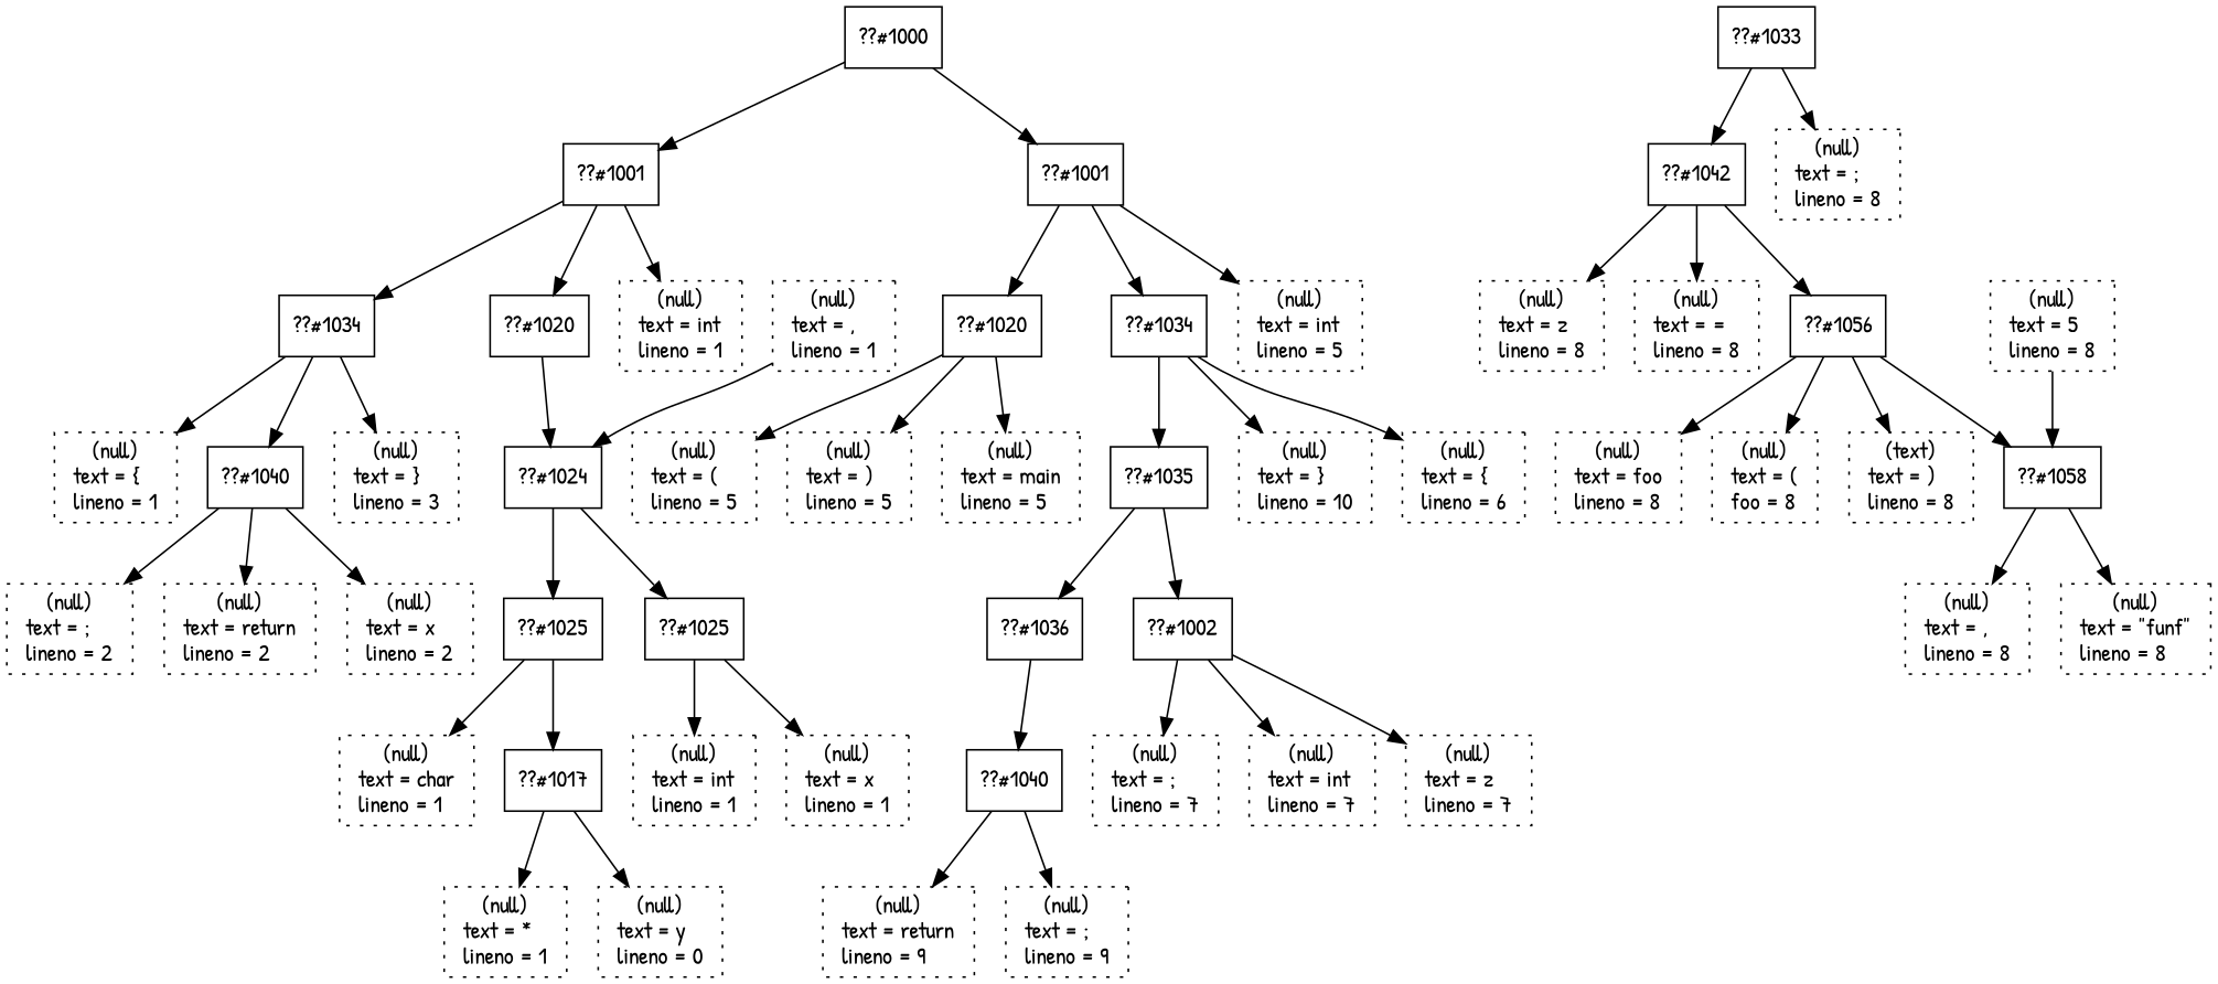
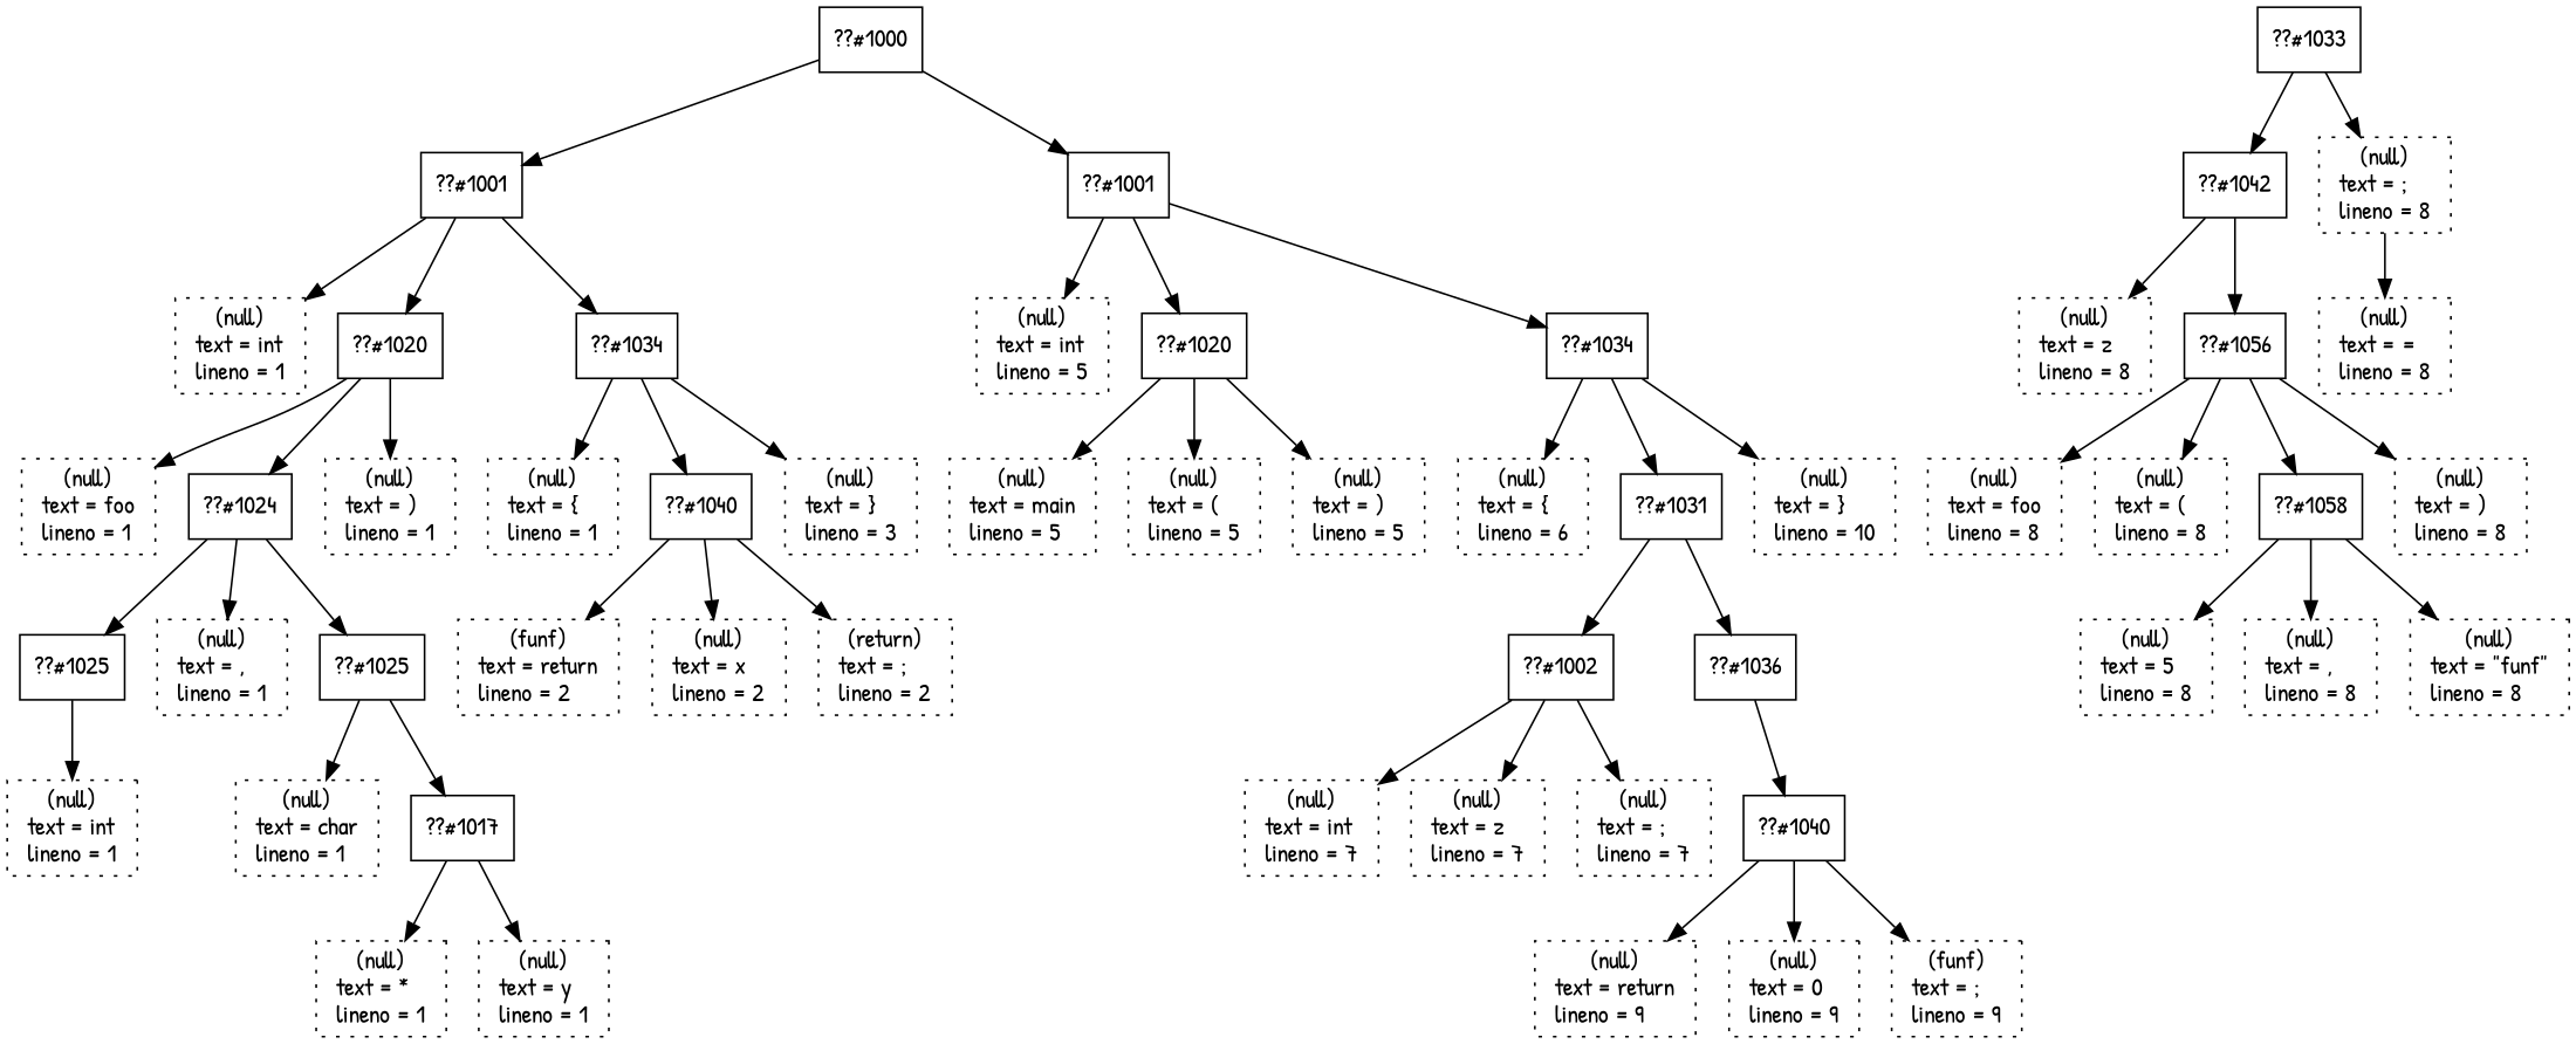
  digraph {
    fontname="Patrick Hand"
    node [fontname="Patrick Hand" shape=box style=dotted]
    edge [fontname="Patrick Hand"]
    n1 [label="??#1000" style=""]
    n2 [label="??#1001" style=""]
    n3 [label="??#1001" style=""]
    n4 [label=" (null) \n text = int \l lineno = 1 \l"]
    n5 [label="??#1020" style=""]
    n6 [label="??#1034" style=""]
    n7 [label=" (null) \n text = int \l lineno = 5 \l"]
    n8 [label="??#1020" style=""]
    n9 [label="??#1034" style=""]
+   n10 [label=" (null) \n text = foo \l lineno = 1 \l"]
    n11 [label="??#1024" style=""]
+   n12 [label=" (null) \n text = ) \l lineno = 1 \l"]
    n13 [label=" (null) \n text = { \l lineno = 1 \l"]
    n14 [label="??#1040" style=""]
    n15 [label=" (null) \n text = } \l lineno = 3 \l"]
    n16 [label="??#1025" style=""]
    n17 [label=" (null) \n text = , \l lineno = 1 \l"]
    n18 [label="??#1025" style=""]
    n19 [label=" (null) \n text = int \l lineno = 1 \l"]
-   n20 [label=" (null) \n text = x \l lineno = 1 \l"]
    n21 [label=" (null) \n text = char \l lineno = 1 \l"]
    n22 [label="??#1017" style=""]
    n23 [label=" (null) \n text = * \l lineno = 1 \l"]
-   n24 [label=" (null) \n text = y \l lineno = 0 \l"]
-   n25 [label=" (null) \n text = return \l lineno = 2 \l"]
+   n24 [label=" (null) \n text = y \l lineno = 1 \l"]
+   n25 [label=" (funf) \n text = return \l lineno = 2 \l"]
    n26 [label=" (null) \n text = x \l lineno = 2 \l"]
-   n27 [label=" (null) \n text = ; \l lineno = 2 \l"]
+   n27 [label=" (return) \n text = ; \l lineno = 2 \l"]
    n28 [label=" (null) \n text = main \l lineno = 5 \l"]
    n29 [label=" (null) \n text = ( \l lineno = 5 \l"]
    n30 [label=" (null) \n text = ) \l lineno = 5 \l"]
    n31 [label=" (null) \n text = { \l lineno = 6 \l"]
-   n32 [label="??#1035" style=""]
+   n32 [label="??#1031" style=""]
    n33 [label=" (null) \n text = } \l lineno = 10 \l"]
    n34 [label="??#1002" style=""]
    n35 [label="??#1036" style=""]
    n36 [label=" (null) \n text = int \l lineno = 7 \l"]
    n37 [label=" (null) \n text = z \l lineno = 7 \l"]
    n38 [label=" (null) \n text = ; \l lineno = 7 \l"]
    n39 [label="??#1040" style=""]
    n40 [label="??#1033" style=""]
    n41 [label="??#1042" style=""]
    n42 [label=" (null) \n text = ; \l lineno = 8 \l"]
    n43 [label=" (null) \n text = return \l lineno = 9 \l"]
-   n45 [label=" (null) \n text = ; \l lineno = 9 \l"]
+   n44 [label=" (null) \n text = 0 \l lineno = 9 \l"]
+   n45 [label=" (funf) \n text = ; \l lineno = 9 \l"]
    n46 [label=" (null) \n text = z \l lineno = 8 \l"]
    n47 [label=" (null) \n text = = \l lineno = 8 \l"]
    n48 [label="??#1056" style=""]
    n49 [label=" (null) \n text = foo \l lineno = 8 \l"]
-   n50 [label=" (null) \n text = ( \l foo = 8 \l"]
+   n50 [label=" (null) \n text = ( \l lineno = 8 \l"]
    n51 [label="??#1058" style=""]
-   n52 [label=" (text) \n text = ) \l lineno = 8 \l"]
+   n52 [label=" (null) \n text = ) \l lineno = 8 \l"]
    n53 [label=" (null) \n text = 5 \l lineno = 8 \l"]
    n54 [label=" (null) \n text = , \l lineno = 8 \l"]
    n55 [label=" (null) \n text = \"funf\" \l lineno = 8 \l"]
    n1 -> n2
    n1 -> n3
    n2 -> n4
    n2 -> n5
    n2 -> n6
    n3 -> n7
    n3 -> n8
    n3 -> n9
+   n5 -> n10
    n5 -> n11
+   n5 -> n12
    n6 -> n13
    n6 -> n14
    n6 -> n15
    n8 -> n28
    n8 -> n29
    n8 -> n30
    n9 -> n31
    n9 -> n32
    n9 -> n33
    n11 -> n16
-   n17 -> n11
+   n11 -> n17
    n11 -> n18
    n14 -> n25
    n14 -> n26
    n14 -> n27
    n16 -> n19
-   n16 -> n20
    n18 -> n21
    n18 -> n22
    n22 -> n23
    n22 -> n24
    n32 -> n34
    n32 -> n35
    n34 -> n36
    n34 -> n37
    n34 -> n38
    n35 -> n39
    n39 -> n43
+   n39 -> n44
    n39 -> n45
    n40 -> n41
    n40 -> n42
    n41 -> n46
-   n41 -> n47
+   n42 -> n47
    n41 -> n48
    n48 -> n49
    n48 -> n50
    n48 -> n51
    n48 -> n52
-   n53 -> n51
+   n51 -> n53
    n51 -> n54
    n51 -> n55
  }
